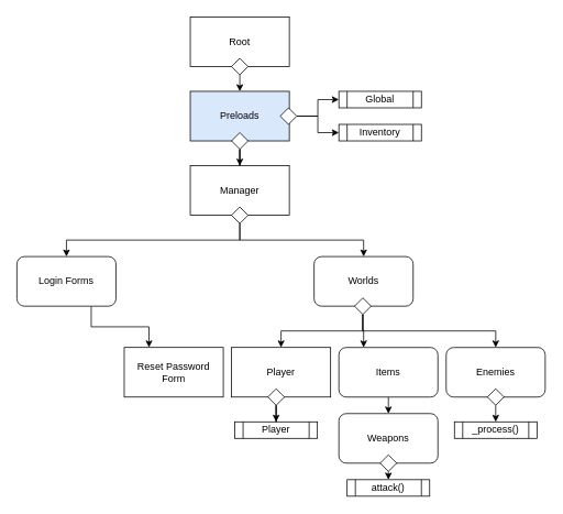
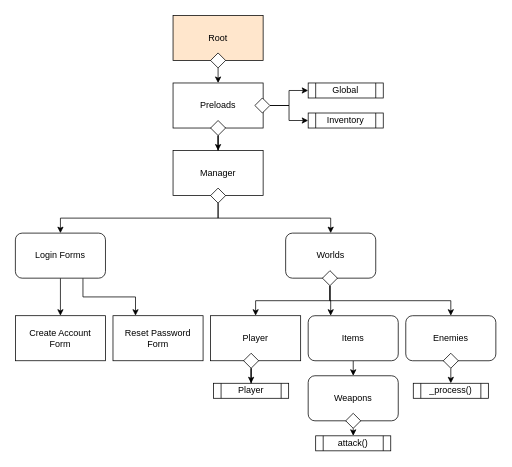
  <mxCell id="0" />
  <mxCell id="1" parent="0" />
- <mxCell id="2" value="Root" style="rounded=0;whiteSpace=wrap;html=1;" vertex="1" parent="1"><mxGeometry x="230" y="20" width="120" height="60" as="geometry" /></mxCell>
+ <mxCell id="2" value="Root" style="rounded=0;whiteSpace=wrap;html=1;fillColor=#ffe6cc;" vertex="1" parent="1"><mxGeometry x="230" y="20" width="120" height="60" as="geometry" /></mxCell>
  <mxCell id="3" style="edgeStyle=orthogonalEdgeStyle;rounded=0;orthogonalLoop=1;jettySize=auto;html=1;exitX=0.5;exitY=1;exitDx=0;exitDy=0;entryX=0.5;entryY=0;entryDx=0;entryDy=0;fontFamily=Helvetica;fontSize=12;fontColor=default;" edge="1" parent="1" source="4" target="5"><mxGeometry relative="1" as="geometry" /></mxCell>
  <mxCell id="4" value="" style="rhombus;whiteSpace=wrap;html=1;rounded=0;strokeColor=default;align=center;verticalAlign=middle;fontFamily=Helvetica;fontSize=12;fontColor=default;fillColor=default;" vertex="1" parent="1"><mxGeometry x="280" y="70" width="20" height="20" as="geometry" /></mxCell>
- <mxCell id="5" value="Preloads" style="rounded=0;whiteSpace=wrap;html=1;fillColor=#dae8fc;" vertex="1" parent="1"><mxGeometry x="230" y="110" width="120" height="60" as="geometry" /></mxCell>
+ <mxCell id="5" value="Preloads" style="rounded=0;whiteSpace=wrap;html=1;" vertex="1" parent="1"><mxGeometry x="230" y="110" width="120" height="60" as="geometry" /></mxCell>
  <mxCell id="6" style="edgeStyle=orthogonalEdgeStyle;rounded=0;orthogonalLoop=1;jettySize=auto;html=1;exitX=1;exitY=0.5;exitDx=0;exitDy=0;entryX=0;entryY=0.5;entryDx=0;entryDy=0;fontFamily=Helvetica;fontSize=12;fontColor=default;" edge="1" parent="1" source="8" target="9"><mxGeometry relative="1" as="geometry" /></mxCell>
  <mxCell id="7" style="edgeStyle=orthogonalEdgeStyle;rounded=0;orthogonalLoop=1;jettySize=auto;html=1;exitX=1;exitY=0.5;exitDx=0;exitDy=0;entryX=0;entryY=0.5;entryDx=0;entryDy=0;fontFamily=Helvetica;fontSize=12;fontColor=default;" edge="1" parent="1" source="8" target="10"><mxGeometry relative="1" as="geometry" /></mxCell>
  <mxCell id="8" value="" style="rhombus;whiteSpace=wrap;html=1;rounded=0;strokeColor=default;align=center;verticalAlign=middle;fontFamily=Helvetica;fontSize=12;fontColor=default;fillColor=default;" vertex="1" parent="1"><mxGeometry x="339" y="130" width="20" height="20" as="geometry" /></mxCell>
  <mxCell id="9" value="Global" style="shape=process;whiteSpace=wrap;html=1;backgroundOutline=1;rounded=0;strokeColor=default;align=center;verticalAlign=middle;fontFamily=Helvetica;fontSize=12;fontColor=default;fillColor=default;" vertex="1" parent="1"><mxGeometry x="410" y="110" width="100" height="20" as="geometry" /></mxCell>
  <mxCell id="10" value="Inventory" style="shape=process;whiteSpace=wrap;html=1;backgroundOutline=1;rounded=0;strokeColor=default;align=center;verticalAlign=middle;fontFamily=Helvetica;fontSize=12;fontColor=default;fillColor=default;" vertex="1" parent="1"><mxGeometry x="410" y="150" width="100" height="20" as="geometry" /></mxCell>
  <mxCell id="11" value="Manager" style="rounded=0;whiteSpace=wrap;html=1;strokeColor=default;align=center;verticalAlign=middle;fontFamily=Helvetica;fontSize=12;fontColor=default;fillColor=default;" vertex="1" parent="1"><mxGeometry x="230" y="200" width="120" height="60" as="geometry" /></mxCell>
  <mxCell id="12" style="edgeStyle=orthogonalEdgeStyle;rounded=0;orthogonalLoop=1;jettySize=auto;html=1;exitX=0.5;exitY=1;exitDx=0;exitDy=0;fontFamily=Helvetica;fontSize=12;fontColor=default;" edge="1" parent="1" source="13" target="11"><mxGeometry relative="1" as="geometry" /></mxCell>
  <mxCell id="13" value="" style="rhombus;whiteSpace=wrap;html=1;rounded=0;strokeColor=default;align=center;verticalAlign=middle;fontFamily=Helvetica;fontSize=12;fontColor=default;fillColor=default;" vertex="1" parent="1"><mxGeometry x="280" y="160" width="20" height="20" as="geometry" /></mxCell>
  <mxCell id="14" style="edgeStyle=orthogonalEdgeStyle;rounded=0;orthogonalLoop=1;jettySize=auto;html=1;exitX=0.5;exitY=1;exitDx=0;exitDy=0;entryX=0.5;entryY=0;entryDx=0;entryDy=0;fontFamily=Helvetica;fontSize=12;fontColor=default;" edge="1" parent="1" source="16" target="19"><mxGeometry relative="1" as="geometry" /></mxCell>
  <mxCell id="15" style="edgeStyle=orthogonalEdgeStyle;rounded=0;orthogonalLoop=1;jettySize=auto;html=1;exitX=0.5;exitY=1;exitDx=0;exitDy=0;entryX=0.5;entryY=0;entryDx=0;entryDy=0;fontFamily=Helvetica;fontSize=12;fontColor=default;" edge="1" parent="1" source="16" target="22"><mxGeometry relative="1" as="geometry" /></mxCell>
  <mxCell id="16" value="" style="rhombus;whiteSpace=wrap;html=1;rounded=0;strokeColor=default;align=center;verticalAlign=middle;fontFamily=Helvetica;fontSize=12;fontColor=default;fillColor=default;" vertex="1" parent="1"><mxGeometry x="280" y="250" width="20" height="20" as="geometry" /></mxCell>
+ <mxCell id="17" style="edgeStyle=orthogonalEdgeStyle;rounded=0;orthogonalLoop=1;jettySize=auto;html=1;exitX=0.5;exitY=1;exitDx=0;exitDy=0;entryX=0.5;entryY=0;entryDx=0;entryDy=0;fontFamily=Helvetica;fontSize=12;fontColor=default;" edge="1" parent="1" source="19" target="20"><mxGeometry relative="1" as="geometry" /></mxCell>
  <mxCell id="18" style="edgeStyle=orthogonalEdgeStyle;rounded=0;orthogonalLoop=1;jettySize=auto;html=1;exitX=0.75;exitY=1;exitDx=0;exitDy=0;entryX=0.25;entryY=0;entryDx=0;entryDy=0;fontFamily=Helvetica;fontSize=12;fontColor=default;" edge="1" parent="1" source="19" target="21"><mxGeometry relative="1" as="geometry" /></mxCell>
  <mxCell id="19" value="Login Forms" style="rounded=1;whiteSpace=wrap;html=1;strokeColor=default;align=center;verticalAlign=middle;fontFamily=Helvetica;fontSize=12;fontColor=default;fillColor=default;" vertex="1" parent="1"><mxGeometry x="20" y="310" width="120" height="60" as="geometry" /></mxCell>
+ <mxCell id="20" value="&lt;div&gt;Create Account&lt;/div&gt;&lt;div&gt;Form&lt;br&gt;&lt;/div&gt;" style="rounded=0;whiteSpace=wrap;html=1;strokeColor=default;align=center;verticalAlign=middle;fontFamily=Helvetica;fontSize=12;fontColor=default;fillColor=default;" vertex="1" parent="1"><mxGeometry x="20" y="420" width="120" height="60" as="geometry" /></mxCell>
  <mxCell id="21" value="Reset Password&lt;br&gt;Form" style="rounded=0;whiteSpace=wrap;html=1;strokeColor=default;align=center;verticalAlign=middle;fontFamily=Helvetica;fontSize=12;fontColor=default;fillColor=default;" vertex="1" parent="1"><mxGeometry x="150" y="420" width="120" height="60" as="geometry" /></mxCell>
  <mxCell id="22" value="Worlds" style="rounded=1;whiteSpace=wrap;html=1;strokeColor=default;align=center;verticalAlign=middle;fontFamily=Helvetica;fontSize=12;fontColor=default;fillColor=default;" vertex="1" parent="1"><mxGeometry x="380" y="310" width="120" height="60" as="geometry" /></mxCell>
  <mxCell id="23" style="edgeStyle=orthogonalEdgeStyle;rounded=0;orthogonalLoop=1;jettySize=auto;html=1;exitX=0.5;exitY=1;exitDx=0;exitDy=0;entryX=0.5;entryY=0;entryDx=0;entryDy=0;fontFamily=Helvetica;fontSize=12;fontColor=default;" edge="1" parent="1" source="26" target="27"><mxGeometry relative="1" as="geometry" /></mxCell>
  <mxCell id="24" style="edgeStyle=orthogonalEdgeStyle;rounded=0;orthogonalLoop=1;jettySize=auto;html=1;exitX=0.5;exitY=1;exitDx=0;exitDy=0;entryX=0.5;entryY=0;entryDx=0;entryDy=0;fontFamily=Helvetica;fontSize=12;fontColor=default;" edge="1" parent="1" source="26" target="29"><mxGeometry relative="1" as="geometry" /></mxCell>
  <mxCell id="25" style="edgeStyle=orthogonalEdgeStyle;rounded=0;orthogonalLoop=1;jettySize=auto;html=1;exitX=0.5;exitY=1;exitDx=0;exitDy=0;entryX=0.25;entryY=0;entryDx=0;entryDy=0;fontFamily=Helvetica;fontSize=12;fontColor=default;" edge="1" parent="1" source="26" target="31"><mxGeometry relative="1" as="geometry" /></mxCell>
  <mxCell id="26" value="" style="rhombus;whiteSpace=wrap;html=1;rounded=0;strokeColor=default;align=center;verticalAlign=middle;fontFamily=Helvetica;fontSize=12;fontColor=default;fillColor=default;" vertex="1" parent="1"><mxGeometry x="429" y="360" width="20" height="20" as="geometry" /></mxCell>
  <mxCell id="27" value="Player" style="rounded=0;whiteSpace=wrap;html=1;strokeColor=default;align=center;verticalAlign=middle;fontFamily=Helvetica;fontSize=12;fontColor=default;fillColor=default;" vertex="1" parent="1"><mxGeometry x="280" y="420" width="120" height="60" as="geometry" /></mxCell>
  <mxCell id="28" value="Player" style="shape=process;whiteSpace=wrap;html=1;backgroundOutline=1;rounded=0;strokeColor=default;align=center;verticalAlign=middle;fontFamily=Helvetica;fontSize=12;fontColor=default;fillColor=default;" vertex="1" parent="1"><mxGeometry x="284" y="510" width="100" height="20" as="geometry" /></mxCell>
  <mxCell id="29" value="Enemies" style="rounded=1;whiteSpace=wrap;html=1;strokeColor=default;align=center;verticalAlign=middle;fontFamily=Helvetica;fontSize=12;fontColor=default;fillColor=default;" vertex="1" parent="1"><mxGeometry x="540" y="420" width="120" height="60" as="geometry" /></mxCell>
  <mxCell id="30" style="edgeStyle=orthogonalEdgeStyle;rounded=0;orthogonalLoop=1;jettySize=auto;html=1;exitX=0.5;exitY=1;exitDx=0;exitDy=0;entryX=0.5;entryY=0;entryDx=0;entryDy=0;fontFamily=Helvetica;fontSize=12;fontColor=default;" edge="1" parent="1" source="31" target="32"><mxGeometry relative="1" as="geometry" /></mxCell>
  <mxCell id="31" value="Items" style="rounded=1;whiteSpace=wrap;html=1;strokeColor=default;align=center;verticalAlign=middle;fontFamily=Helvetica;fontSize=12;fontColor=default;fillColor=default;" vertex="1" parent="1"><mxGeometry x="410" y="420" width="120" height="60" as="geometry" /></mxCell>
  <mxCell id="32" value="Weapons" style="rounded=1;whiteSpace=wrap;html=1;strokeColor=default;align=center;verticalAlign=middle;fontFamily=Helvetica;fontSize=12;fontColor=default;fillColor=default;" vertex="1" parent="1"><mxGeometry x="410" y="500" width="120" height="60" as="geometry" /></mxCell>
  <mxCell id="33" value="attack()" style="shape=process;whiteSpace=wrap;html=1;backgroundOutline=1;rounded=0;strokeColor=default;align=center;verticalAlign=middle;fontFamily=Helvetica;fontSize=12;fontColor=default;fillColor=default;" vertex="1" parent="1"><mxGeometry x="420" y="580" width="100" height="20" as="geometry" /></mxCell>
  <mxCell id="34" style="edgeStyle=orthogonalEdgeStyle;rounded=0;orthogonalLoop=1;jettySize=auto;html=1;exitX=0.5;exitY=1;exitDx=0;exitDy=0;fontFamily=Helvetica;fontSize=12;fontColor=default;" edge="1" parent="1" source="35" target="28"><mxGeometry relative="1" as="geometry" /></mxCell>
  <mxCell id="35" value="" style="rhombus;whiteSpace=wrap;html=1;rounded=0;strokeColor=default;align=center;verticalAlign=middle;fontFamily=Helvetica;fontSize=12;fontColor=default;fillColor=default;" vertex="1" parent="1"><mxGeometry x="324" y="470" width="20" height="20" as="geometry" /></mxCell>
  <mxCell id="36" style="edgeStyle=orthogonalEdgeStyle;rounded=0;orthogonalLoop=1;jettySize=auto;html=1;exitX=0.5;exitY=1;exitDx=0;exitDy=0;entryX=0.5;entryY=0;entryDx=0;entryDy=0;fontFamily=Helvetica;fontSize=12;fontColor=default;" edge="1" parent="1" source="37" target="33"><mxGeometry relative="1" as="geometry" /></mxCell>
  <mxCell id="37" value="" style="rhombus;whiteSpace=wrap;html=1;rounded=0;strokeColor=default;align=center;verticalAlign=middle;fontFamily=Helvetica;fontSize=12;fontColor=default;fillColor=default;" vertex="1" parent="1"><mxGeometry x="460" y="550" width="20" height="20" as="geometry" /></mxCell>
  <mxCell id="38" value="_process()" style="shape=process;whiteSpace=wrap;html=1;backgroundOutline=1;rounded=0;strokeColor=default;align=center;verticalAlign=middle;fontFamily=Helvetica;fontSize=12;fontColor=default;fillColor=default;" vertex="1" parent="1"><mxGeometry x="550" y="510" width="100" height="20" as="geometry" /></mxCell>
  <mxCell id="39" style="edgeStyle=orthogonalEdgeStyle;rounded=0;orthogonalLoop=1;jettySize=auto;html=1;exitX=0.5;exitY=1;exitDx=0;exitDy=0;entryX=0.5;entryY=0;entryDx=0;entryDy=0;fontFamily=Helvetica;fontSize=12;fontColor=default;" edge="1" parent="1" source="40" target="38"><mxGeometry relative="1" as="geometry" /></mxCell>
  <mxCell id="40" value="" style="rhombus;whiteSpace=wrap;html=1;rounded=0;strokeColor=default;align=center;verticalAlign=middle;fontFamily=Helvetica;fontSize=12;fontColor=default;fillColor=default;" vertex="1" parent="1"><mxGeometry x="590" y="470" width="20" height="20" as="geometry" /></mxCell>
